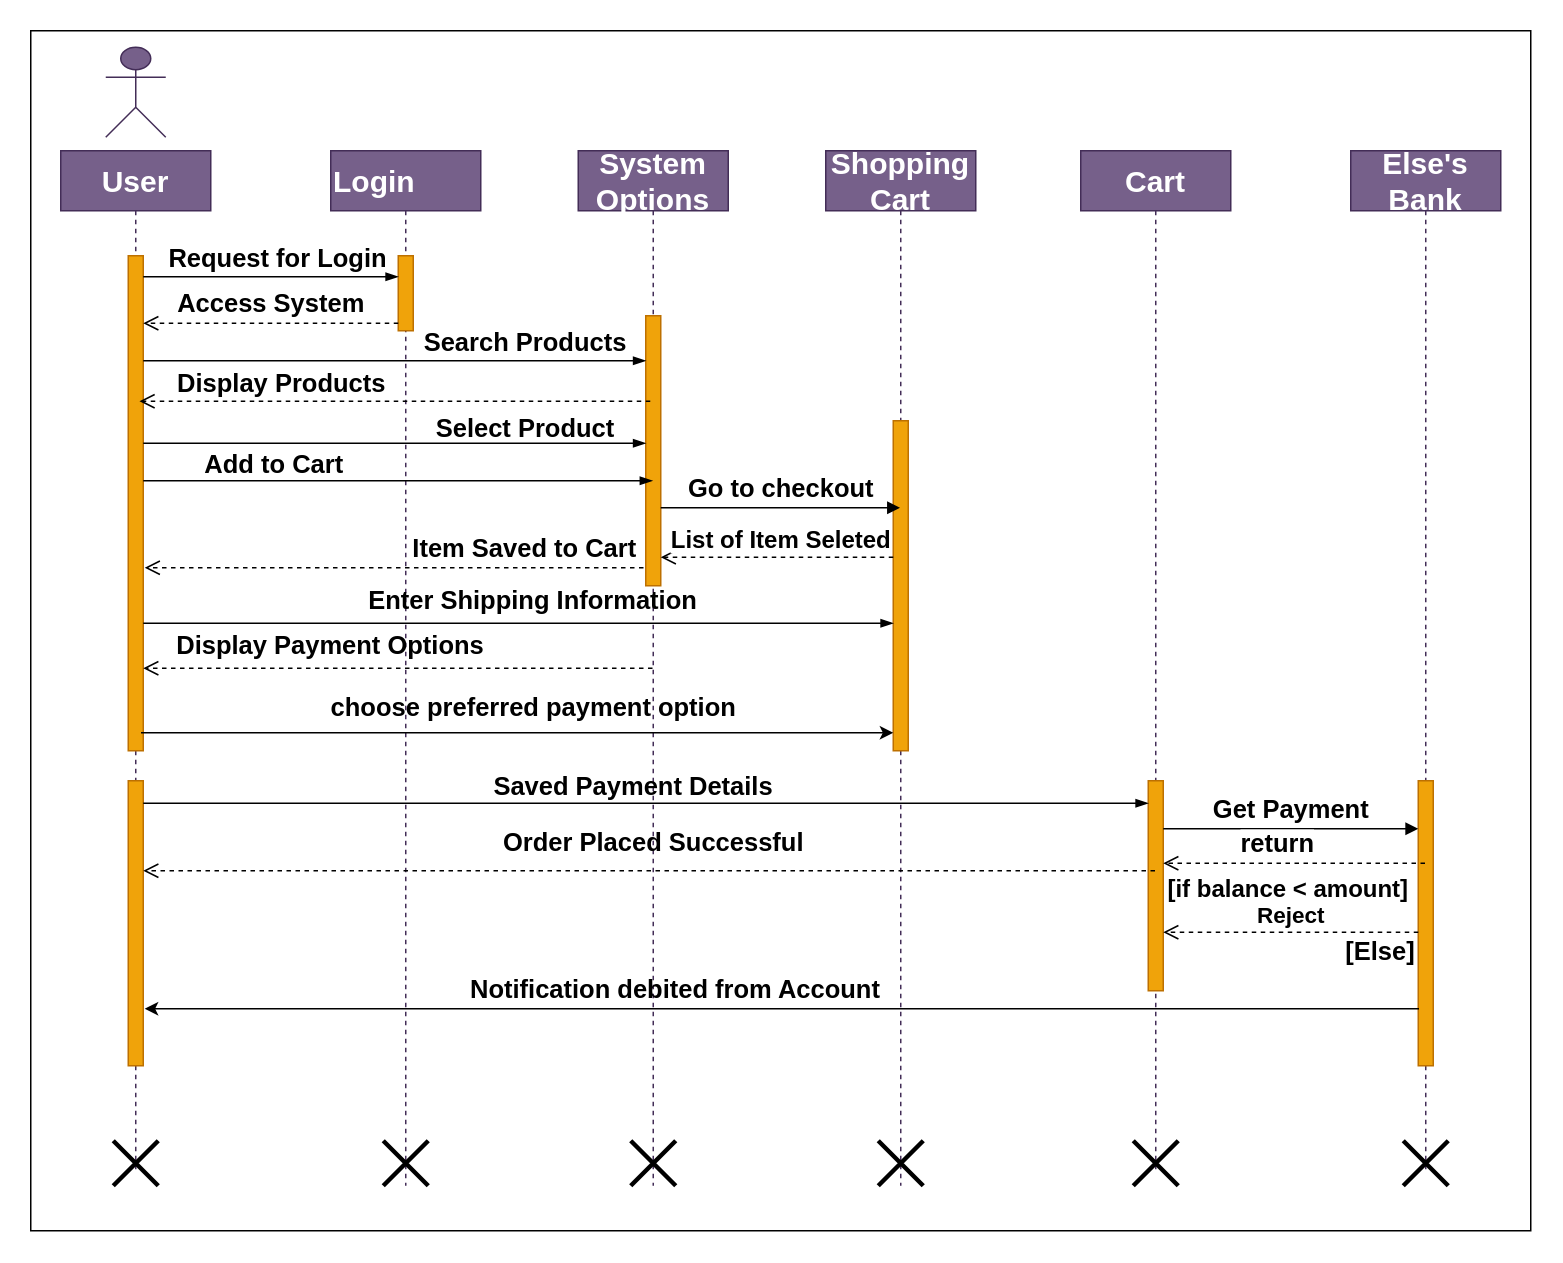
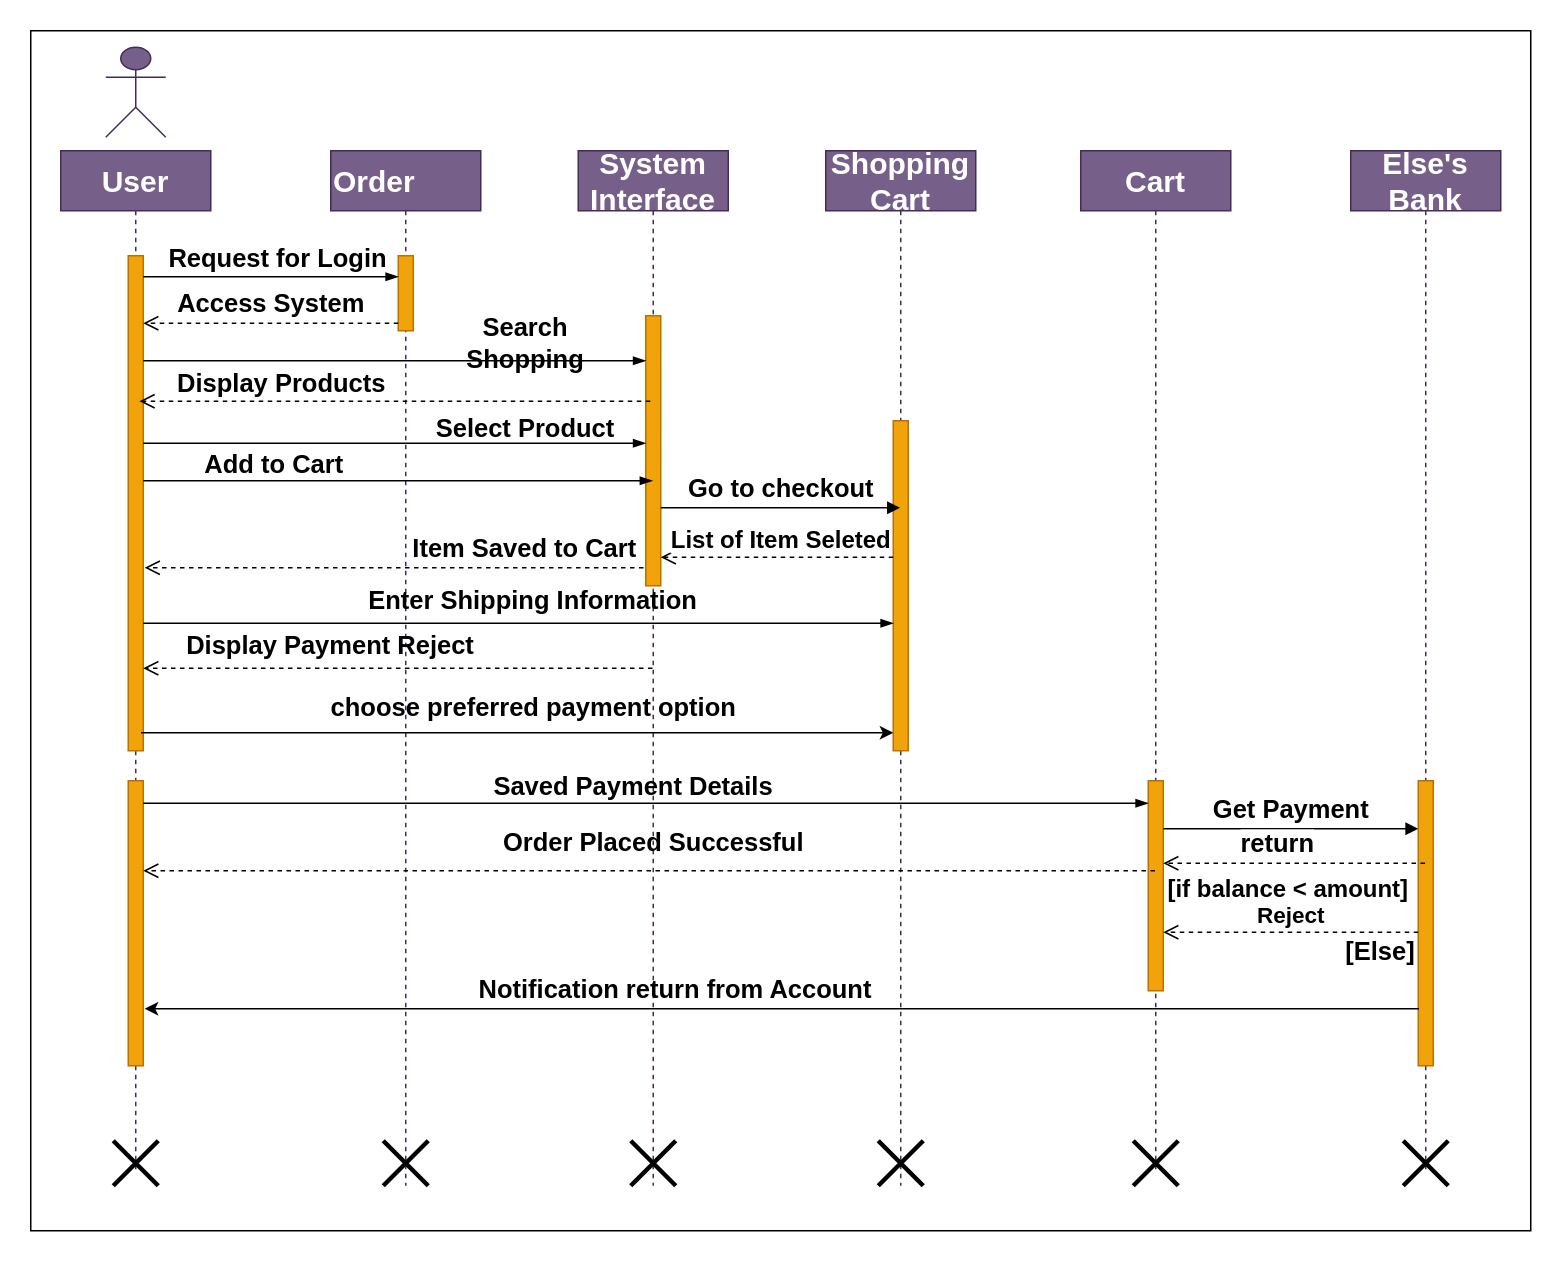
  <mxCell id="0" />
  <mxCell id="1" parent="0" />
  <mxCell id="2" value="" style="rounded=0;whiteSpace=wrap;html=1;" parent="1" vertex="1"><mxGeometry x="20" y="20" width="1000" height="800" as="geometry" /></mxCell>
  <mxCell id="3" value="User" style="shape=umlLifeline;perimeter=lifelinePerimeter;whiteSpace=wrap;html=1;container=1;dropTarget=0;collapsible=0;recursiveResize=0;outlineConnect=0;portConstraint=eastwest;newEdgeStyle={&quot;curved&quot;:0,&quot;rounded&quot;:0};fillColor=#76608a;fontColor=#ffffff;strokeColor=#432D57;fontSize=20;fontStyle=1" parent="1" vertex="1"><mxGeometry x="40" y="100" width="100" height="680" as="geometry" /></mxCell>
  <mxCell id="4" value="" style="html=1;points=[[0,0,0,0,5],[0,1,0,0,-5],[1,0,0,0,5],[1,1,0,0,-5]];perimeter=orthogonalPerimeter;outlineConnect=0;targetShapes=umlLifeline;portConstraint=eastwest;newEdgeStyle={&quot;curved&quot;:0,&quot;rounded&quot;:0};fillColor=#f0a30a;fontColor=#000000;strokeColor=#BD7000;" parent="3" vertex="1"><mxGeometry x="45" y="70" width="10" height="330" as="geometry" /></mxCell>
  <mxCell id="5" value="" style="html=1;points=[[0,0,0,0,5],[0,1,0,0,-5],[1,0,0,0,5],[1,1,0,0,-5]];perimeter=orthogonalPerimeter;outlineConnect=0;targetShapes=umlLifeline;portConstraint=eastwest;newEdgeStyle={&quot;curved&quot;:0,&quot;rounded&quot;:0};fillColor=#f0a30a;fontColor=#000000;strokeColor=#BD7000;" parent="3" vertex="1"><mxGeometry x="45" y="420" width="10" height="190" as="geometry" /></mxCell>
- <mxCell id="6" value="Login" style="shape=umlLifeline;perimeter=lifelinePerimeter;whiteSpace=wrap;html=1;container=1;dropTarget=0;collapsible=0;recursiveResize=0;outlineConnect=0;portConstraint=eastwest;newEdgeStyle={&quot;curved&quot;:0,&quot;rounded&quot;:0};fillColor=#76608a;fontColor=#ffffff;strokeColor=#432D57;fontSize=20;fontStyle=1;align=left;" parent="1" vertex="1"><mxGeometry x="220" y="100" width="100" height="690" as="geometry" /></mxCell>
+ <mxCell id="6" value="Order" style="shape=umlLifeline;perimeter=lifelinePerimeter;whiteSpace=wrap;html=1;container=1;dropTarget=0;collapsible=0;recursiveResize=0;outlineConnect=0;portConstraint=eastwest;newEdgeStyle={&quot;curved&quot;:0,&quot;rounded&quot;:0};fillColor=#76608a;fontColor=#ffffff;strokeColor=#432D57;fontSize=20;fontStyle=1;align=left;" parent="1" vertex="1"><mxGeometry x="220" y="100" width="100" height="690" as="geometry" /></mxCell>
  <mxCell id="7" value="" style="html=1;points=[[0,0,0,0,5],[0,1,0,0,-5],[1,0,0,0,5],[1,1,0,0,-5]];perimeter=orthogonalPerimeter;outlineConnect=0;targetShapes=umlLifeline;portConstraint=eastwest;newEdgeStyle={&quot;curved&quot;:0,&quot;rounded&quot;:0};fillColor=#f0a30a;fontColor=#000000;strokeColor=#BD7000;" parent="6" vertex="1"><mxGeometry x="45" y="70" width="10" height="50" as="geometry" /></mxCell>
  <mxCell id="8" value="" style="shape=umlDestroy;whiteSpace=wrap;html=1;strokeWidth=3;targetShapes=umlLifeline;" parent="6" vertex="1"><mxGeometry x="35" y="660" width="30" height="30" as="geometry" /></mxCell>
  <mxCell id="9" value="Shopping Cart" style="shape=umlLifeline;perimeter=lifelinePerimeter;whiteSpace=wrap;html=1;container=1;dropTarget=0;collapsible=0;recursiveResize=0;outlineConnect=0;portConstraint=eastwest;newEdgeStyle={&quot;curved&quot;:0,&quot;rounded&quot;:0};fillColor=#76608a;fontColor=#ffffff;strokeColor=#432D57;fontSize=20;fontStyle=1" parent="1" vertex="1"><mxGeometry x="550" y="100" width="100" height="690" as="geometry" /></mxCell>
  <mxCell id="10" value="" style="html=1;points=[[0,0,0,0,5],[0,1,0,0,-5],[1,0,0,0,5],[1,1,0,0,-5]];perimeter=orthogonalPerimeter;outlineConnect=0;targetShapes=umlLifeline;portConstraint=eastwest;newEdgeStyle={&quot;curved&quot;:0,&quot;rounded&quot;:0};fillColor=#f0a30a;fontColor=#000000;strokeColor=#BD7000;" parent="9" vertex="1"><mxGeometry x="45" y="180" width="10" height="220" as="geometry" /></mxCell>
  <mxCell id="11" value="" style="shape=umlDestroy;whiteSpace=wrap;html=1;strokeWidth=3;targetShapes=umlLifeline;" parent="9" vertex="1"><mxGeometry x="35" y="660" width="30" height="30" as="geometry" /></mxCell>
  <mxCell id="12" value="Cart" style="shape=umlLifeline;perimeter=lifelinePerimeter;whiteSpace=wrap;html=1;container=1;dropTarget=0;collapsible=0;recursiveResize=0;outlineConnect=0;portConstraint=eastwest;newEdgeStyle={&quot;curved&quot;:0,&quot;rounded&quot;:0};fillColor=#76608a;fontColor=#ffffff;strokeColor=#432D57;fontSize=20;fontStyle=1" parent="1" vertex="1"><mxGeometry x="720" y="100" width="100" height="680" as="geometry" /></mxCell>
  <mxCell id="13" value="" style="html=1;points=[[0,0,0,0,5],[0,1,0,0,-5],[1,0,0,0,5],[1,1,0,0,-5]];perimeter=orthogonalPerimeter;outlineConnect=0;targetShapes=umlLifeline;portConstraint=eastwest;newEdgeStyle={&quot;curved&quot;:0,&quot;rounded&quot;:0};fillColor=#f0a30a;fontColor=#000000;strokeColor=#BD7000;" parent="12" vertex="1"><mxGeometry x="45" y="420" width="10" height="140" as="geometry" /></mxCell>
  <mxCell id="14" value="Else's Bank" style="shape=umlLifeline;perimeter=lifelinePerimeter;whiteSpace=wrap;html=1;container=1;dropTarget=0;collapsible=0;recursiveResize=0;outlineConnect=0;portConstraint=eastwest;newEdgeStyle={&quot;curved&quot;:0,&quot;rounded&quot;:0};fillColor=#76608a;fontColor=#ffffff;strokeColor=#432D57;fontSize=20;fontStyle=1" parent="1" vertex="1"><mxGeometry x="900" y="100" width="100" height="680" as="geometry" /></mxCell>
  <mxCell id="15" value="" style="html=1;points=[[0,0,0,0,5],[0,1,0,0,-5],[1,0,0,0,5],[1,1,0,0,-5]];perimeter=orthogonalPerimeter;outlineConnect=0;targetShapes=umlLifeline;portConstraint=eastwest;newEdgeStyle={&quot;curved&quot;:0,&quot;rounded&quot;:0};fillColor=#f0a30a;fontColor=#000000;strokeColor=#BD7000;" parent="14" vertex="1"><mxGeometry x="45" y="420" width="10" height="190" as="geometry" /></mxCell>
  <mxCell id="16" value="" style="shape=umlDestroy;whiteSpace=wrap;html=1;strokeWidth=3;targetShapes=umlLifeline;" parent="14" vertex="1"><mxGeometry x="35" y="660" width="30" height="30" as="geometry" /></mxCell>
  <mxCell id="17" value="" style="shape=umlActor;verticalLabelPosition=bottom;verticalAlign=top;html=1;outlineConnect=0;fillColor=#76608a;fontColor=#ffffff;strokeColor=#432D57;" parent="1" vertex="1"><mxGeometry x="70" y="31" width="40" height="60" as="geometry" /></mxCell>
  <mxCell id="18" value="" style="edgeStyle=elbowEdgeStyle;fontSize=12;html=1;endArrow=blockThin;endFill=1;rounded=0;" parent="1" edge="1"><mxGeometry width="160" relative="1" as="geometry"><mxPoint x="95" y="184" as="sourcePoint" /><mxPoint x="265" y="184" as="targetPoint" /></mxGeometry></mxCell>
  <mxCell id="19" value="Request for Login" style="text;html=1;strokeColor=none;fillColor=none;align=center;verticalAlign=middle;whiteSpace=wrap;rounded=0;fontSize=17;fontStyle=1" parent="1" vertex="1"><mxGeometry x="110" y="158" width="150" height="30" as="geometry" /></mxCell>
  <mxCell id="20" value="Access System" style="html=1;verticalAlign=bottom;endArrow=open;dashed=1;endSize=8;curved=0;rounded=0;exitX=0;exitY=1;exitDx=0;exitDy=-5;exitPerimeter=0;fontSize=17;fontStyle=1" parent="1" source="7" target="4" edge="1"><mxGeometry relative="1" as="geometry"><mxPoint x="210" y="210" as="sourcePoint" /><mxPoint x="110" y="215" as="targetPoint" /></mxGeometry></mxCell>
- <mxCell id="21" value="System Options" style="shape=umlLifeline;perimeter=lifelinePerimeter;whiteSpace=wrap;html=1;container=1;dropTarget=0;collapsible=0;recursiveResize=0;outlineConnect=0;portConstraint=eastwest;newEdgeStyle={&quot;curved&quot;:0,&quot;rounded&quot;:0};fillColor=#76608a;fontColor=#ffffff;strokeColor=#432D57;fontSize=20;fontStyle=1" parent="1" vertex="1"><mxGeometry x="385" y="100" width="100" height="690" as="geometry" /></mxCell>
+ <mxCell id="21" value="System Interface" style="shape=umlLifeline;perimeter=lifelinePerimeter;whiteSpace=wrap;html=1;container=1;dropTarget=0;collapsible=0;recursiveResize=0;outlineConnect=0;portConstraint=eastwest;newEdgeStyle={&quot;curved&quot;:0,&quot;rounded&quot;:0};fillColor=#76608a;fontColor=#ffffff;strokeColor=#432D57;fontSize=20;fontStyle=1" parent="1" vertex="1"><mxGeometry x="385" y="100" width="100" height="690" as="geometry" /></mxCell>
  <mxCell id="22" value="" style="html=1;points=[[0,0,0,0,5],[0,1,0,0,-5],[1,0,0,0,5],[1,1,0,0,-5]];perimeter=orthogonalPerimeter;outlineConnect=0;targetShapes=umlLifeline;portConstraint=eastwest;newEdgeStyle={&quot;curved&quot;:0,&quot;rounded&quot;:0};fillColor=#f0a30a;fontColor=#000000;strokeColor=#BD7000;" parent="21" vertex="1"><mxGeometry x="45" y="110" width="10" height="180" as="geometry" /></mxCell>
  <mxCell id="23" value="" style="shape=umlDestroy;whiteSpace=wrap;html=1;strokeWidth=3;targetShapes=umlLifeline;" parent="21" vertex="1"><mxGeometry x="35" y="660" width="30" height="30" as="geometry" /></mxCell>
  <mxCell id="24" value="" style="edgeStyle=elbowEdgeStyle;fontSize=12;html=1;endArrow=blockThin;endFill=1;rounded=0;" parent="1" source="4" target="22" edge="1"><mxGeometry width="160" relative="1" as="geometry"><mxPoint x="110" y="250" as="sourcePoint" /><mxPoint x="270" y="250" as="targetPoint" /><Array as="points"><mxPoint x="263" y="240" /></Array></mxGeometry></mxCell>
- <mxCell id="25" value="Search Products" style="text;html=1;strokeColor=none;fillColor=none;align=center;verticalAlign=middle;whiteSpace=wrap;rounded=0;fontSize=17;fontStyle=1" parent="1" vertex="1"><mxGeometry x="280" y="214" width="140" height="30" as="geometry" /></mxCell>
+ <mxCell id="25" value="Search Shopping" style="text;html=1;strokeColor=none;fillColor=none;align=center;verticalAlign=middle;whiteSpace=wrap;rounded=0;fontSize=17;fontStyle=1" parent="1" vertex="1"><mxGeometry x="280" y="214" width="140" height="30" as="geometry" /></mxCell>
  <mxCell id="26" value="" style="html=1;verticalAlign=bottom;endArrow=open;dashed=1;endSize=8;curved=0;rounded=0;" parent="1" edge="1"><mxGeometry relative="1" as="geometry"><mxPoint x="433" y="267" as="sourcePoint" /><mxPoint x="92.5" y="267" as="targetPoint" /></mxGeometry></mxCell>
  <mxCell id="27" value="Display Products" style="text;html=1;strokeColor=none;fillColor=none;align=center;verticalAlign=middle;whiteSpace=wrap;rounded=0;fontSize=17;fontStyle=1" parent="1" vertex="1"><mxGeometry x="115" y="241" width="145" height="30" as="geometry" /></mxCell>
  <mxCell id="28" value="" style="edgeStyle=elbowEdgeStyle;fontSize=12;html=1;endArrow=blockThin;endFill=1;rounded=0;entryX=0;entryY=1;entryDx=0;entryDy=-5;entryPerimeter=0;" parent="1" edge="1"><mxGeometry width="160" relative="1" as="geometry"><mxPoint x="95" y="295" as="sourcePoint" /><mxPoint x="430" y="295" as="targetPoint" /></mxGeometry></mxCell>
  <mxCell id="29" value="Select Product" style="text;html=1;strokeColor=none;fillColor=none;align=center;verticalAlign=middle;whiteSpace=wrap;rounded=0;fontSize=17;fontStyle=1" parent="1" vertex="1"><mxGeometry x="285" y="271" width="130" height="30" as="geometry" /></mxCell>
  <mxCell id="30" value="Go to checkout" style="html=1;verticalAlign=bottom;endArrow=block;curved=0;rounded=0;fontSize=17;fontStyle=1" parent="1" edge="1"><mxGeometry width="80" relative="1" as="geometry"><mxPoint x="440" y="338" as="sourcePoint" /><mxPoint x="599.5" y="338" as="targetPoint" /></mxGeometry></mxCell>
  <mxCell id="31" value="" style="edgeStyle=elbowEdgeStyle;fontSize=12;html=1;endArrow=blockThin;endFill=1;rounded=0;" parent="1" source="4" target="21" edge="1"><mxGeometry width="160" relative="1" as="geometry"><mxPoint x="160" y="350" as="sourcePoint" /><mxPoint x="320" y="350" as="targetPoint" /><Array as="points"><mxPoint x="240" y="320" /></Array></mxGeometry></mxCell>
  <mxCell id="32" value="Add to Cart" style="text;html=1;strokeColor=none;fillColor=none;align=center;verticalAlign=middle;whiteSpace=wrap;rounded=0;fontSize=17;fontStyle=1" parent="1" vertex="1"><mxGeometry x="130" y="295" width="105" height="30" as="geometry" /></mxCell>
  <mxCell id="33" value="List of Item Seleted" style="html=1;verticalAlign=bottom;endArrow=open;dashed=1;endSize=8;curved=0;rounded=0;fontSize=16;fontStyle=1" parent="1" edge="1"><mxGeometry x="-0.032" relative="1" as="geometry"><mxPoint x="595" y="371" as="sourcePoint" /><mxPoint x="440" y="371" as="targetPoint" /><mxPoint as="offset" /></mxGeometry></mxCell>
  <mxCell id="34" value="Item Saved to Cart" style="html=1;verticalAlign=bottom;endArrow=open;dashed=1;endSize=8;curved=0;rounded=0;fontSize=17;fontStyle=1" parent="1" edge="1"><mxGeometry x="-0.519" relative="1" as="geometry"><mxPoint x="428.5" y="378" as="sourcePoint" /><mxPoint x="96" y="378" as="targetPoint" /><mxPoint as="offset" /></mxGeometry></mxCell>
  <mxCell id="35" value="" style="edgeStyle=elbowEdgeStyle;fontSize=12;html=1;endArrow=blockThin;endFill=1;rounded=0;" parent="1" target="10" edge="1"><mxGeometry width="160" relative="1" as="geometry"><mxPoint x="95" y="415" as="sourcePoint" /><mxPoint x="650" y="415" as="targetPoint" /><Array as="points"><mxPoint x="345" y="415" /></Array></mxGeometry></mxCell>
  <mxCell id="36" value="Enter Shipping Information" style="text;html=1;strokeColor=none;fillColor=none;align=center;verticalAlign=middle;whiteSpace=wrap;rounded=0;fontSize=17;fontStyle=1" parent="1" vertex="1"><mxGeometry x="241" y="386" width="228" height="30" as="geometry" /></mxCell>
  <mxCell id="37" value="" style="html=1;verticalAlign=bottom;endArrow=open;dashed=1;endSize=8;curved=0;rounded=0;" parent="1" edge="1"><mxGeometry relative="1" as="geometry"><mxPoint x="434.5" y="445" as="sourcePoint" /><mxPoint x="95" y="445" as="targetPoint" /></mxGeometry></mxCell>
- <mxCell id="38" value="Display Payment Options" style="text;html=1;strokeColor=none;fillColor=none;align=center;verticalAlign=middle;whiteSpace=wrap;rounded=0;fontSize=17;fontStyle=1" parent="1" vertex="1"><mxGeometry x="110" y="416" width="220" height="30" as="geometry" /></mxCell>
+ <mxCell id="38" value="Display Payment Reject" style="text;html=1;strokeColor=none;fillColor=none;align=center;verticalAlign=middle;whiteSpace=wrap;rounded=0;fontSize=17;fontStyle=1" parent="1" vertex="1"><mxGeometry x="110" y="416" width="220" height="30" as="geometry" /></mxCell>
  <mxCell id="39" value="" style="endArrow=classic;html=1;rounded=0;" parent="1" edge="1"><mxGeometry width="50" height="50" relative="1" as="geometry"><mxPoint x="93.5" y="488" as="sourcePoint" /><mxPoint x="595" y="488" as="targetPoint" /></mxGeometry></mxCell>
  <mxCell id="40" value="choose preferred payment option" style="text;html=1;strokeColor=none;fillColor=none;align=center;verticalAlign=middle;whiteSpace=wrap;rounded=0;fontSize=17;fontStyle=1" parent="1" vertex="1"><mxGeometry x="212.5" y="457" width="285" height="30" as="geometry" /></mxCell>
  <mxCell id="41" value="" style="edgeStyle=elbowEdgeStyle;fontSize=12;html=1;endArrow=blockThin;endFill=1;rounded=0;" parent="1" edge="1"><mxGeometry width="160" relative="1" as="geometry"><mxPoint x="95" y="535" as="sourcePoint" /><mxPoint x="765" y="535" as="targetPoint" /><Array as="points"><mxPoint x="430" y="535" /></Array></mxGeometry></mxCell>
  <mxCell id="42" value="Saved Payment Details" style="text;html=1;strokeColor=none;fillColor=none;align=center;verticalAlign=middle;whiteSpace=wrap;rounded=0;fontSize=17;fontStyle=1" parent="1" vertex="1"><mxGeometry x="320" y="510" width="203.75" height="30" as="geometry" /></mxCell>
  <mxCell id="43" value="Get Payment" style="html=1;verticalAlign=bottom;endArrow=block;curved=0;rounded=0;fontSize=17;fontStyle=1" parent="1" edge="1"><mxGeometry width="80" relative="1" as="geometry"><mxPoint x="775" y="552" as="sourcePoint" /><mxPoint x="945" y="552" as="targetPoint" /></mxGeometry></mxCell>
  <mxCell id="44" value="return" style="html=1;verticalAlign=bottom;endArrow=open;dashed=1;endSize=8;curved=0;rounded=0;entryX=1;entryY=1;entryDx=0;entryDy=-5;entryPerimeter=0;fontSize=17;fontStyle=1" parent="1" edge="1"><mxGeometry x="0.14" relative="1" as="geometry"><mxPoint x="949.5" y="575" as="sourcePoint" /><mxPoint x="775" y="575" as="targetPoint" /><mxPoint as="offset" /></mxGeometry></mxCell>
  <mxCell id="45" value="[if balance &amp;lt; amount]" style="text;html=1;strokeColor=none;fillColor=none;align=center;verticalAlign=middle;whiteSpace=wrap;rounded=0;fontSize=16;fontStyle=1" parent="1" vertex="1"><mxGeometry x="774" y="577" width="169" height="30" as="geometry" /></mxCell>
  <mxCell id="46" value="Reject" style="html=1;verticalAlign=bottom;endArrow=open;dashed=1;endSize=8;curved=0;rounded=0;fontSize=15;fontStyle=1" parent="1" edge="1"><mxGeometry relative="1" as="geometry"><mxPoint x="945" y="621" as="sourcePoint" /><mxPoint x="775" y="621" as="targetPoint" /></mxGeometry></mxCell>
  <mxCell id="47" value="[Else]" style="text;html=1;strokeColor=none;fillColor=none;align=center;verticalAlign=middle;whiteSpace=wrap;rounded=0;fontSize=17;fontStyle=1" parent="1" vertex="1"><mxGeometry x="890" y="620" width="60" height="30" as="geometry" /></mxCell>
  <mxCell id="48" value="Order Placed Successful" style="text;html=1;strokeColor=none;fillColor=none;align=center;verticalAlign=middle;whiteSpace=wrap;rounded=0;fontSize=17;fontStyle=1" parent="1" vertex="1"><mxGeometry x="323.75" y="547" width="222.5" height="30" as="geometry" /></mxCell>
  <mxCell id="49" value="" style="endArrow=classic;html=1;rounded=0;" parent="1" edge="1"><mxGeometry width="50" height="50" relative="1" as="geometry"><mxPoint x="945.5" y="672" as="sourcePoint" /><mxPoint x="96" y="672" as="targetPoint" /></mxGeometry></mxCell>
- <mxCell id="50" value="Notification debited from Account" style="text;html=1;strokeColor=none;fillColor=none;align=center;verticalAlign=middle;whiteSpace=wrap;rounded=0;fontSize=17;fontStyle=1" parent="1" vertex="1"><mxGeometry x="310" y="645" width="280" height="30" as="geometry" /></mxCell>
+ <mxCell id="50" value="Notification return from Account" style="text;html=1;strokeColor=none;fillColor=none;align=center;verticalAlign=middle;whiteSpace=wrap;rounded=0;fontSize=17;fontStyle=1" parent="1" vertex="1"><mxGeometry x="310" y="645" width="280" height="30" as="geometry" /></mxCell>
  <mxCell id="51" value="" style="html=1;verticalAlign=bottom;endArrow=open;dashed=1;endSize=8;curved=0;rounded=0;" parent="1" edge="1"><mxGeometry relative="1" as="geometry"><mxPoint x="769.5" y="580" as="sourcePoint" /><mxPoint x="95" y="580" as="targetPoint" /></mxGeometry></mxCell>
  <mxCell id="52" value="" style="shape=umlDestroy;whiteSpace=wrap;html=1;strokeWidth=3;targetShapes=umlLifeline;" parent="1" vertex="1"><mxGeometry x="75" y="760" width="30" height="30" as="geometry" /></mxCell>
  <mxCell id="53" value="" style="shape=umlDestroy;whiteSpace=wrap;html=1;strokeWidth=3;targetShapes=umlLifeline;" parent="1" vertex="1"><mxGeometry x="755" y="760" width="30" height="30" as="geometry" /></mxCell>
